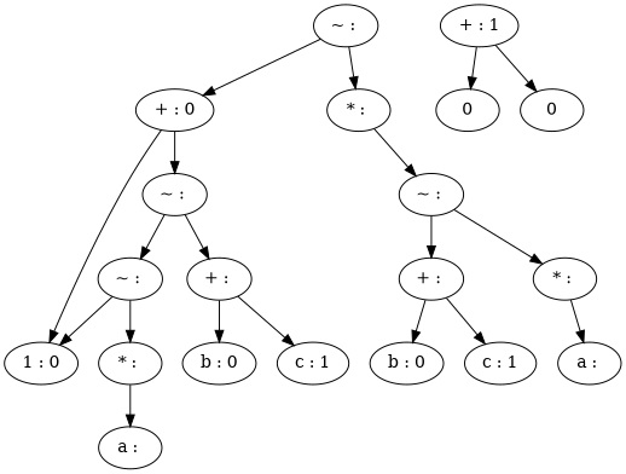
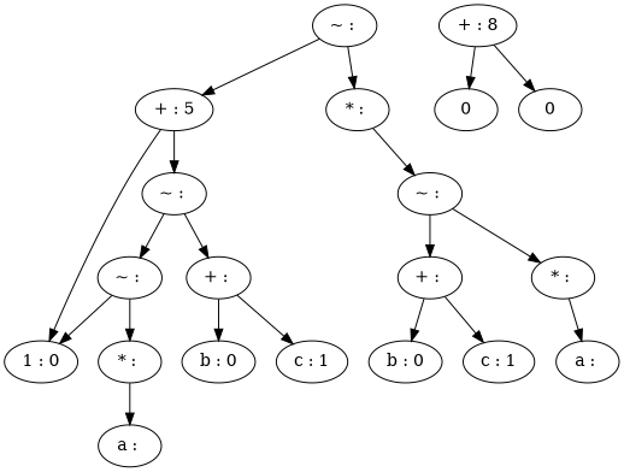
  digraph {
    n1 [label="~ : "]
-   n2 [label="+ : 0"]
+   n2 [label="+ : 5"]
    n3 [label="* : "]
    n4 [label="~ : "]
    n5 [label="1 : 0"]
    n6 [label="~ : "]
    n7 [label="~ : "]
    n8 [label="+ : "]
-   n9 [label="+ : 1"]
+   n9 [label="+ : 8"]
    n10 [label=0]
    n11 [label=0]
    n12 [label="* : "]
    n13 [label="b : 0"]
    n14 [label="c : 1"]
    n15 [label="a : "]
    n16 [label="* : "]
    n17 [label="+ : "]
    n18 [label="a : "]
    n19 [label="b : 0"]
    n20 [label="c : 1"]
    n1 -> n2
    n1 -> n3
    n2 -> n4
    n2 -> n5
    n3 -> n6
    n4 -> n7
    n4 -> n8
    n6 -> n16
    n6 -> n17
    n7 -> n5
    n7 -> n12
    n8 -> n13
    n8 -> n14
    n9 -> n10
    n9 -> n11
    n12 -> n15
    n16 -> n18
    n17 -> n19
    n17 -> n20
  }
